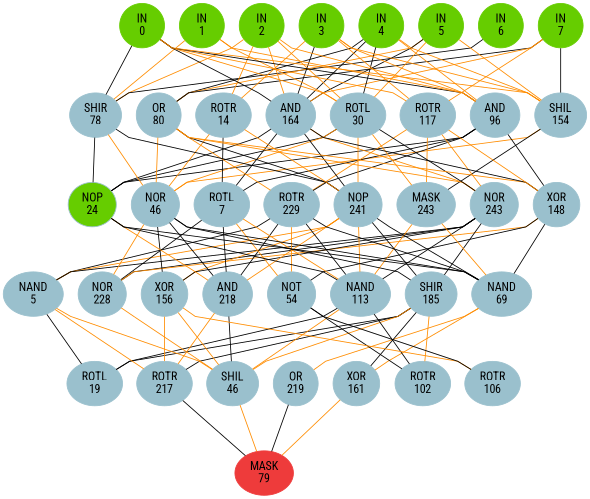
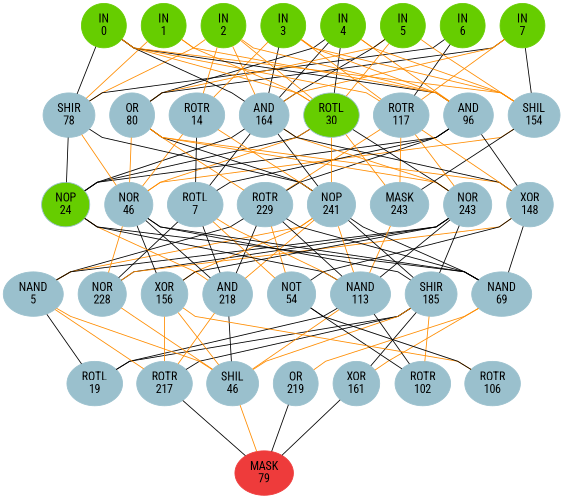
  graph {
    fontname="Roboto Condensed"
    ordering=out
    rankdir=BT
    ranksep=0.75
    splines=polyline
    node [color=lightblue3 fontname="Roboto Condensed" style=filled]
    edge [fontname="Roboto Condensed" style=solid color=darkorange]
    n1 [color=chartreuse3 label="IN\n0"]
    n2 [color=chartreuse3 label="IN\n1"]
    n3 [color=chartreuse3 label="IN\n2"]
    n4 [color=chartreuse3 label="IN\n3"]
    n5 [color=chartreuse3 label="IN\n4"]
    n6 [color=chartreuse3 label="IN\n5"]
    n7 [color=chartreuse3 label="IN\n6"]
    n8 [color=chartreuse3 label="IN\n7"]
    n9 [label="SHIR\n78"]
    n10 [label="OR\n80"]
    n11 [label="ROTR\n14"]
    n12 [label="AND\n164"]
-   n13 [label="ROTL\n30"]
+   n13 [label="ROTL\n30" fillcolor=chartreuse3]
    n14 [label="ROTR\n117"]
    n15 [label="AND\n96"]
    n16 [label="SHIL\n154"]
    n17 [fillcolor=chartreuse3 label="NOP\n24"]
    n18 [label="NOR\n46"]
    n19 [label="ROTL\n7"]
    n20 [label="ROTR\n229"]
    n21 [label="NOP\n241"]
    n22 [label="MASK\n243"]
    n23 [label="NOR\n243"]
    n24 [label="XOR\n148"]
    n25 [label="NAND\n5"]
    n26 [label="NOR\n228"]
    n27 [label="XOR\n156"]
    n28 [label="AND\n218"]
    n29 [label="NOT\n54"]
    n30 [label="NAND\n113"]
    n31 [label="SHIR\n185"]
    n32 [label="NAND\n69"]
    n33 [label="ROTL\n19"]
    n34 [label="ROTR\n217"]
    n35 [label="SHIL\n46"]
    n36 [label="OR\n219"]
    n37 [label="XOR\n161"]
    n38 [label="ROTR\n102"]
    n39 [label="ROTR\n106"]
    n40 [color=brown2 label="MASK\n79"]
    subgraph sub_1 {
      rank=same
      n1
      n2
      n3
      n4
      n5
      n6
      n7
      n8
    }
    subgraph sub_2 {
      rank=same
      n9
      n10
      n11
      n12
      n13
      n14
      n15
      n16
    }
    subgraph sub_3 {
      rank=same
      n17
      n18
      n19
      n20
      n21
      n22
      n23
      n24
    }
    subgraph sub_4 {
      rank=same
      n25
      n26
      n27
      n28
      n29
      n30
      n31
      n32
    }
    subgraph sub_5 {
      rank=same
      n33
      n34
      n35
      n36
      n37
      n38
      n39
    }
    subgraph sub_6 {
      rank=same
      n40
    }
    n1 -- n2 [style=invis color=""]
    n2 -- n3 [style=invis color=""]
    n3 -- n4 [style=invis color=""]
    n4 -- n5 [style=invis color=""]
    n5 -- n6 [style=invis color=""]
    n6 -- n7 [style=invis color=""]
    n7 -- n8 [style=invis color=""]
    n9 -- n1 [color=black]
    n9 -- n2
    n9 -- n3
    n9 -- n7 [color=black]
    n9 -- n10 [style=invis color=""]
    n10 -- n5 [color=black]
    n10 -- n6
    n10 -- n8 [color=black]
    n10 -- n11 [style=invis color=""]
    n11 -- n3
    n11 -- n4
    n11 -- n12 [style=invis color=""]
    n12 -- n1 [color=black]
    n12 -- n3
    n12 -- n4 [color=black]
    n12 -- n5 [color=black]
    n12 -- n6 [color=black]
    n12 -- n8
    n12 -- n13 [style=invis color=""]
    n13 -- n1
    n13 -- n2
    n13 -- n3
    n13 -- n5 [color=black]
    n13 -- n6
    n13 -- n14 [style=invis color=""]
    n14 -- n1
    n14 -- n4
+   n14 -- n7 [color=black]
    n14 -- n8
    n14 -- n15 [style=invis color=""]
    n15 -- n1 [color=black]
    n15 -- n2
    n15 -- n3
    n15 -- n4
    n15 -- n5
    n15 -- n16 [style=invis color=""]
    n16 -- n1
    n16 -- n4
    n16 -- n5
    n16 -- n6
    n16 -- n8 [color=black]
    n17 -- n9 [color=black]
    n17 -- n12 [color=black]
    n17 -- n13 [color=black]
    n17 -- n15 [color=black]
    n17 -- n18 [style=invis color=""]
    n18 -- n9
    n18 -- n10
    n18 -- n11
    n18 -- n13
    n18 -- n16
    n18 -- n19 [style=invis color=""]
    n19 -- n11 [color=black]
    n19 -- n12 [color=black]
    n19 -- n15 [color=black]
    n19 -- n20 [style=invis color=""]
    n20 -- n10
    n20 -- n14
    n20 -- n15 [color=black]
    n20 -- n21 [style=invis color=""]
    n21 -- n9 [color=black]
    n21 -- n10 [color=black]
    n21 -- n11
    n21 -- n12 [color=black]
    n21 -- n13
    n21 -- n22 [style=invis color=""]
    n22 -- n13
    n22 -- n14
    n22 -- n16 [color=black]
    n22 -- n23 [style=invis color=""]
    n23 -- n10
    n23 -- n12
    n23 -- n13 [color=black]
    n23 -- n14
    n23 -- n24 [style=invis color=""]
    n24 -- n10
    n24 -- n12 [color=black]
    n24 -- n14
    n24 -- n15 [color=black]
    n25 -- n20 [color=black]
    n25 -- n21
    n25 -- n23 [color=black]
    n25 -- n26 [style=invis color=""]
    n26 -- n18
    n26 -- n19 [color=black]
    n26 -- n23 [color=black]
    n26 -- n24
    n26 -- n27 [style=invis color=""]
    n27 -- n18 [color=black]
    n27 -- n21
    n27 -- n23 [color=black]
    n27 -- n28 [style=invis color=""]
    n28 -- n17
    n28 -- n18 [color=black]
    n28 -- n19 [color=black]
    n28 -- n20 [color=black]
    n28 -- n21
    n28 -- n29 [style=invis color=""]
    n29 -- n19
    n29 -- n20
    n29 -- n24 [color=black]
    n29 -- n30 [style=invis color=""]
    n30 -- n17 [color=black]
    n30 -- n19
    n30 -- n20 [color=black]
    n30 -- n21
    n30 -- n22
    n30 -- n23 [color=black]
    n30 -- n31 [style=invis color=""]
    n31 -- n18 [color=black]
    n31 -- n21 [color=black]
    n31 -- n23 [color=black]
    n31 -- n32 [style=invis color=""]
    n32 -- n17 [color=black]
    n32 -- n18 [color=black]
    n32 -- n20 [color=black]
    n32 -- n21 [color=black]
-   n32 -- n22
    n32 -- n24 [color=black]
    n33 -- n25 [color=black]
    n33 -- n30 [color=black]
    n33 -- n31 [color=black]
    n33 -- n34 [style=invis color=""]
    n34 -- n25
    n34 -- n27
    n34 -- n28
    n34 -- n31 [color=black]
    n34 -- n35 [style=invis color=""]
    n35 -- n25
    n35 -- n26
    n35 -- n27
    n35 -- n28 [color=black]
    n35 -- n30
    n35 -- n31
    n35 -- n36 [style=invis color=""]
    n36 -- n32
    n36 -- n37 [style=invis color=""]
    n37 -- n31 [color=black]
    n37 -- n32
    n37 -- n38 [style=invis color=""]
    n38 -- n29 [color=black]
    n38 -- n30 [color=black]
    n38 -- n31
    n38 -- n39 [style=invis color=""]
    n39 -- n27
    n39 -- n29 [color=black]
    n40 -- n34 [color=black]
    n40 -- n35
    n40 -- n36 [color=black]
-   n40 -- n37
+   n40 -- n37 [color=black]
    n40 -- n40 [style=invis color=""]
  }
